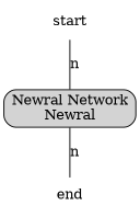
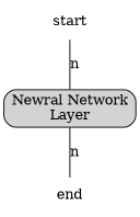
  digraph {
    rankdir=TB
    node [shape=none]
    edge [arrowhead=none]
-   n1 [label="Newral Network\nNewral" shape=box style="rounded,filled"]
+   n1 [label="Newral Network\nLayer" shape=box style="rounded,filled"]
    start
    end
    n1 -> end [label=n]
    start -> n1 [label=n]
  }
